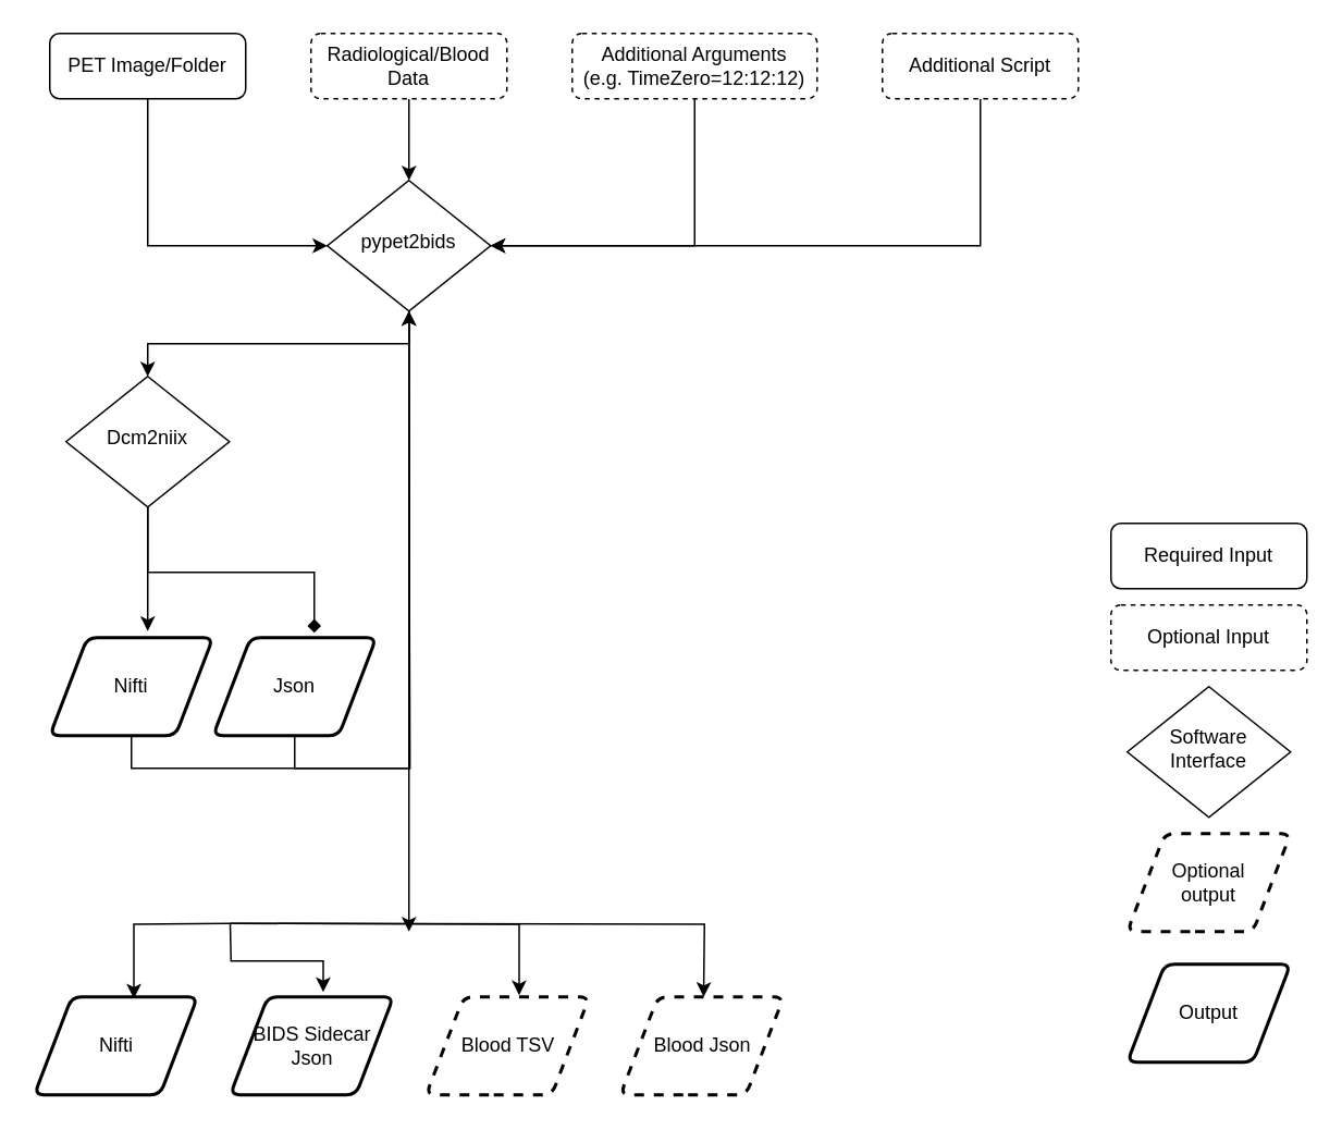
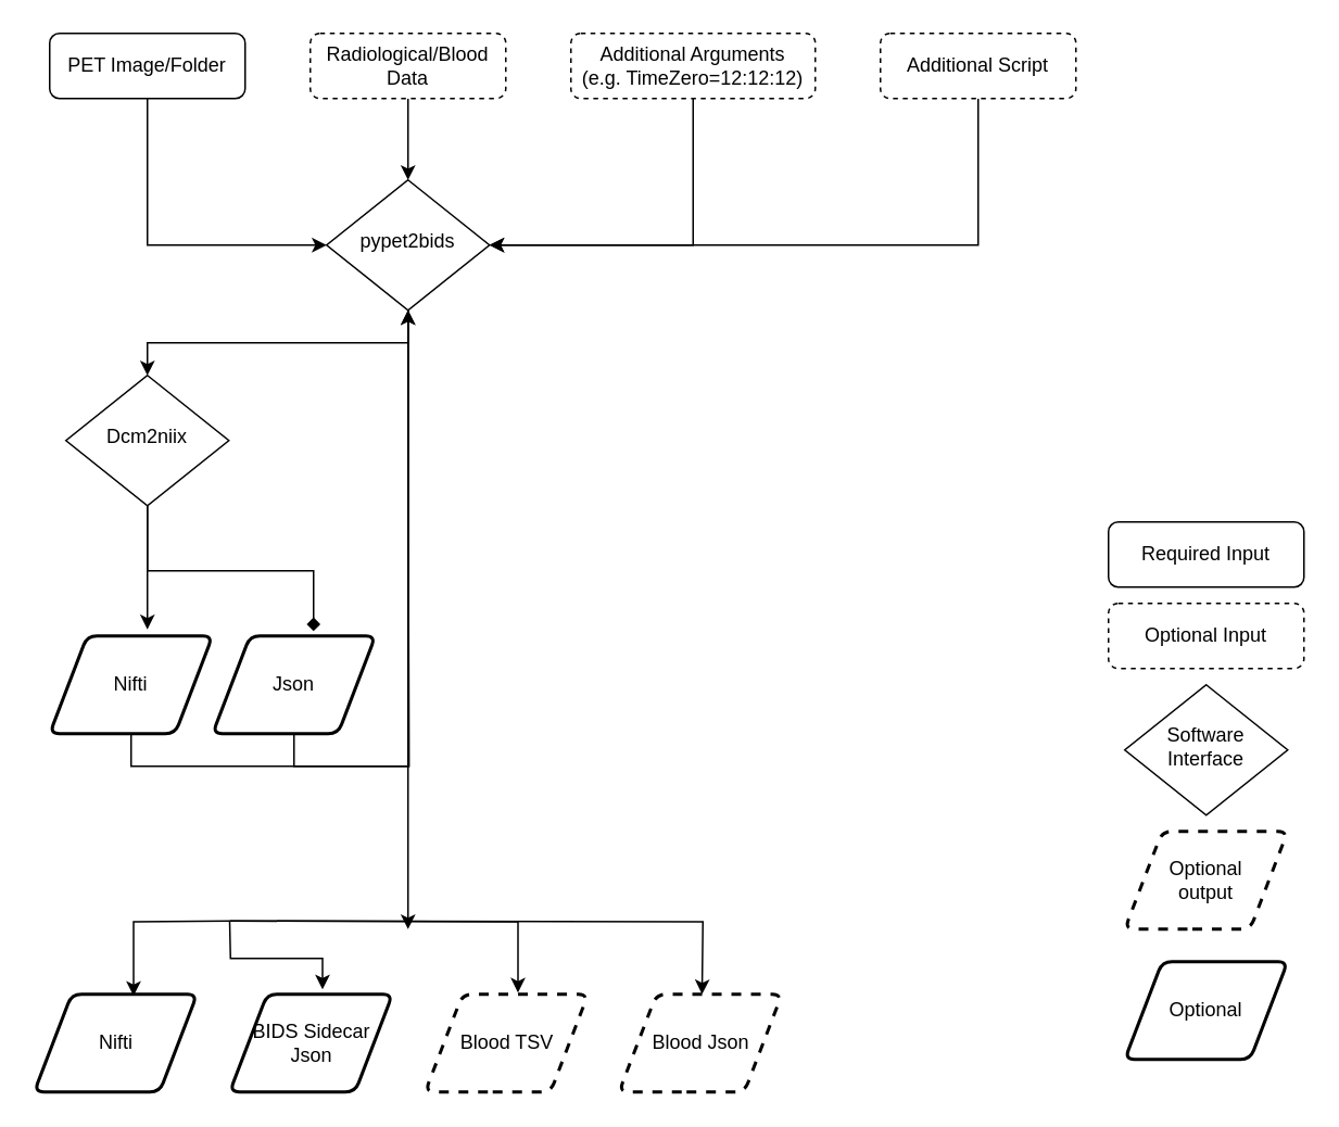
  <mxCell id="0" />
  <mxCell id="1" parent="0" />
  <mxCell id="2" style="edgeStyle=orthogonalEdgeStyle;rounded=0;orthogonalLoop=1;jettySize=auto;html=1;exitX=0.5;exitY=1;exitDx=0;exitDy=0;entryX=0.5;entryY=0;entryDx=0;entryDy=0;" edge="1" parent="1" source="3" target="6"><mxGeometry relative="1" as="geometry" /></mxCell>
  <mxCell id="3" value="Radiological/Blood Data" style="rounded=1;whiteSpace=wrap;html=1;fontSize=12;glass=0;strokeWidth=1;shadow=0;dashed=1;" parent="1" vertex="1"><mxGeometry x="190" y="20" width="120" height="40" as="geometry" /></mxCell>
  <mxCell id="4" style="edgeStyle=orthogonalEdgeStyle;rounded=0;orthogonalLoop=1;jettySize=auto;html=1;exitX=0.5;exitY=1;exitDx=0;exitDy=0;entryX=0.5;entryY=0;entryDx=0;entryDy=0;" edge="1" parent="1" source="6" target="9"><mxGeometry relative="1" as="geometry" /></mxCell>
  <mxCell id="5" style="edgeStyle=orthogonalEdgeStyle;rounded=0;orthogonalLoop=1;jettySize=auto;html=1;exitX=0.5;exitY=1;exitDx=0;exitDy=0;" edge="1" parent="1" source="6"><mxGeometry relative="1" as="geometry"><mxPoint x="250" y="570" as="targetPoint" /></mxGeometry></mxCell>
  <mxCell id="6" value="pypet2bids" style="rhombus;whiteSpace=wrap;html=1;shadow=0;fontFamily=Helvetica;fontSize=12;align=center;strokeWidth=1;spacing=6;spacingTop=-4;" parent="1" vertex="1"><mxGeometry x="200" y="110" width="100" height="80" as="geometry" /></mxCell>
  <mxCell id="7" style="edgeStyle=orthogonalEdgeStyle;rounded=0;orthogonalLoop=1;jettySize=auto;html=1;exitX=0.5;exitY=1;exitDx=0;exitDy=0;entryX=0.6;entryY=-0.067;entryDx=0;entryDy=0;entryPerimeter=0;" edge="1" parent="1" source="9" target="21"><mxGeometry relative="1" as="geometry" /></mxCell>
  <mxCell id="8" style="edgeStyle=orthogonalEdgeStyle;rounded=0;orthogonalLoop=1;jettySize=auto;html=1;exitX=0.5;exitY=1;exitDx=0;exitDy=0;entryX=0.62;entryY=-0.05;entryDx=0;entryDy=0;entryPerimeter=0;endArrow=diamond;" edge="1" parent="1" source="9" target="23"><mxGeometry relative="1" as="geometry" /></mxCell>
  <mxCell id="9" value="Dcm2niix" style="rhombus;whiteSpace=wrap;html=1;shadow=0;fontFamily=Helvetica;fontSize=12;align=center;strokeWidth=1;spacing=6;spacingTop=-4;" parent="1" vertex="1"><mxGeometry x="40" y="230" width="100" height="80" as="geometry" /></mxCell>
  <mxCell id="10" style="edgeStyle=orthogonalEdgeStyle;rounded=0;orthogonalLoop=1;jettySize=auto;html=1;exitX=0.5;exitY=1;exitDx=0;exitDy=0;entryX=0;entryY=0.5;entryDx=0;entryDy=0;" edge="1" parent="1" source="11" target="6"><mxGeometry relative="1" as="geometry" /></mxCell>
  <mxCell id="11" value="PET Image/Folder" style="rounded=1;whiteSpace=wrap;html=1;fontSize=12;glass=0;strokeWidth=1;shadow=0;" vertex="1" parent="1"><mxGeometry y="20" width="120" height="40" as="geometry" x="30" /></mxCell>
  <mxCell id="12" style="edgeStyle=orthogonalEdgeStyle;rounded=0;orthogonalLoop=1;jettySize=auto;html=1;exitX=0.5;exitY=1;exitDx=0;exitDy=0;entryX=1;entryY=0.5;entryDx=0;entryDy=0;" edge="1" parent="1" source="13" target="6"><mxGeometry relative="1" as="geometry" /></mxCell>
  <mxCell id="13" value="&lt;div&gt;Additional Arguments &lt;br&gt;&lt;/div&gt;&lt;div&gt;(e.g. TimeZero=12:12:12)&lt;/div&gt;" style="rounded=1;whiteSpace=wrap;html=1;fontSize=12;glass=0;strokeWidth=1;shadow=0;dashed=1;" vertex="1" parent="1"><mxGeometry x="350" y="20" width="150" height="40" as="geometry" /></mxCell>
  <mxCell id="14" style="edgeStyle=orthogonalEdgeStyle;rounded=0;orthogonalLoop=1;jettySize=auto;html=1;exitX=0.5;exitY=1;exitDx=0;exitDy=0;entryX=1;entryY=0.5;entryDx=0;entryDy=0;" edge="1" parent="1" source="15" target="6"><mxGeometry relative="1" as="geometry" /></mxCell>
  <mxCell id="15" value="Additional Script" style="rounded=1;whiteSpace=wrap;html=1;fontSize=12;glass=0;strokeWidth=1;shadow=0;dashed=1;" vertex="1" parent="1"><mxGeometry x="540" y="20" width="120" height="40" as="geometry" /></mxCell>
  <mxCell id="16" value="Optional Input" style="rounded=1;whiteSpace=wrap;html=1;fontSize=12;glass=0;strokeWidth=1;shadow=0;dashed=1;" vertex="1" parent="1"><mxGeometry x="680" y="370" width="120" height="40" as="geometry" /></mxCell>
  <mxCell id="17" value="Required Input" style="rounded=1;whiteSpace=wrap;html=1;fontSize=12;glass=0;strokeWidth=1;shadow=0;" vertex="1" parent="1"><mxGeometry x="680" y="320" width="120" height="40" as="geometry" /></mxCell>
  <mxCell id="18" value="&lt;div&gt;Software Interface&lt;br&gt;&lt;/div&gt;" style="rhombus;whiteSpace=wrap;html=1;shadow=0;fontFamily=Helvetica;fontSize=12;align=center;strokeWidth=1;spacing=6;spacingTop=-4;" vertex="1" parent="1"><mxGeometry x="690" y="420" width="100" height="80" as="geometry" /></mxCell>
  <mxCell id="19" value="&lt;div&gt;Optional &lt;br&gt;&lt;/div&gt;&lt;div&gt;output&lt;/div&gt;" style="shape=parallelogram;html=1;strokeWidth=2;perimeter=parallelogramPerimeter;whiteSpace=wrap;rounded=1;arcSize=12;size=0.23;dashed=1;" vertex="1" parent="1"><mxGeometry x="690" y="510" width="100" height="60" as="geometry" /></mxCell>
  <mxCell id="20" style="edgeStyle=orthogonalEdgeStyle;rounded=0;orthogonalLoop=1;jettySize=auto;html=1;exitX=0.5;exitY=1;exitDx=0;exitDy=0;" edge="1" parent="1" source="21"><mxGeometry relative="1" as="geometry"><mxPoint x="250" y="190" as="targetPoint" /></mxGeometry></mxCell>
  <mxCell id="21" value="Nifti" style="shape=parallelogram;html=1;strokeWidth=2;perimeter=parallelogramPerimeter;whiteSpace=wrap;rounded=1;arcSize=12;size=0.23;" vertex="1" parent="1"><mxGeometry y="390" width="100" height="60" as="geometry" x="30" /></mxCell>
  <mxCell id="22" style="edgeStyle=orthogonalEdgeStyle;rounded=0;orthogonalLoop=1;jettySize=auto;html=1;exitX=0.5;exitY=1;exitDx=0;exitDy=0;" edge="1" parent="1" source="23"><mxGeometry relative="1" as="geometry"><mxPoint x="250" y="190" as="targetPoint" /></mxGeometry></mxCell>
  <mxCell id="23" value="Json" style="shape=parallelogram;html=1;strokeWidth=2;perimeter=parallelogramPerimeter;whiteSpace=wrap;rounded=1;arcSize=12;size=0.23;" vertex="1" parent="1"><mxGeometry x="130" y="390" width="100" height="60" as="geometry" /></mxCell>
  <mxCell id="24" style="edgeStyle=orthogonalEdgeStyle;rounded=0;orthogonalLoop=1;jettySize=auto;html=1;exitX=0.5;exitY=1;exitDx=0;exitDy=0;entryX=0.61;entryY=0.017;entryDx=0;entryDy=0;entryPerimeter=0;" edge="1" parent="1" target="28"><mxGeometry relative="1" as="geometry"><mxPoint x="140.5" y="565" as="sourcePoint" /></mxGeometry></mxCell>
  <mxCell id="25" style="edgeStyle=orthogonalEdgeStyle;rounded=0;orthogonalLoop=1;jettySize=auto;html=1;exitX=0.5;exitY=1;exitDx=0;exitDy=0;entryX=0.57;entryY=-0.05;entryDx=0;entryDy=0;entryPerimeter=0;" edge="1" parent="1" target="29"><mxGeometry relative="1" as="geometry"><mxPoint x="140.5" y="565" as="sourcePoint" /></mxGeometry></mxCell>
  <mxCell id="26" style="edgeStyle=orthogonalEdgeStyle;rounded=0;orthogonalLoop=1;jettySize=auto;html=1;exitX=0.5;exitY=1;exitDx=0;exitDy=0;entryX=0.57;entryY=-0.017;entryDx=0;entryDy=0;entryPerimeter=0;" edge="1" parent="1" target="30"><mxGeometry relative="1" as="geometry"><mxPoint x="140.5" y="565" as="sourcePoint" /></mxGeometry></mxCell>
  <mxCell id="27" style="edgeStyle=orthogonalEdgeStyle;rounded=0;orthogonalLoop=1;jettySize=auto;html=1;exitX=0.5;exitY=1;exitDx=0;exitDy=0;entryX=0.5;entryY=0;entryDx=0;entryDy=0;" edge="1" parent="1"><mxGeometry relative="1" as="geometry"><mxPoint x="140.5" y="565" as="sourcePoint" /><mxPoint x="430.5" y="610" as="targetPoint" /></mxGeometry></mxCell>
  <mxCell id="28" value="Nifti" style="shape=parallelogram;html=1;strokeWidth=2;perimeter=parallelogramPerimeter;whiteSpace=wrap;rounded=1;arcSize=12;size=0.23;" vertex="1" parent="1"><mxGeometry x="20.5" y="610" width="100" height="60" as="geometry" /></mxCell>
  <mxCell id="29" value="BIDS Sidecar Json" style="shape=parallelogram;html=1;strokeWidth=2;perimeter=parallelogramPerimeter;whiteSpace=wrap;rounded=1;arcSize=12;size=0.23;" vertex="1" parent="1"><mxGeometry x="140.5" y="610" width="100" height="60" as="geometry" /></mxCell>
  <mxCell id="30" value="Blood TSV" style="shape=parallelogram;html=1;strokeWidth=2;perimeter=parallelogramPerimeter;whiteSpace=wrap;rounded=1;arcSize=12;size=0.23;dashed=1;" vertex="1" parent="1"><mxGeometry x="260.5" y="610" width="100" height="60" as="geometry" /></mxCell>
  <mxCell id="31" value="Blood Json" style="shape=parallelogram;html=1;strokeWidth=2;perimeter=parallelogramPerimeter;whiteSpace=wrap;rounded=1;arcSize=12;size=0.23;dashed=1;" vertex="1" parent="1"><mxGeometry x="379.5" y="610" width="100" height="60" as="geometry" /></mxCell>
- <mxCell id="32" value="Output" style="shape=parallelogram;html=1;strokeWidth=2;perimeter=parallelogramPerimeter;whiteSpace=wrap;rounded=1;arcSize=12;size=0.23;" vertex="1" parent="1"><mxGeometry x="690" y="590" width="100" height="60" as="geometry" /></mxCell>
+ <mxCell id="32" value="Optional" style="shape=parallelogram;html=1;strokeWidth=2;perimeter=parallelogramPerimeter;whiteSpace=wrap;rounded=1;arcSize=12;size=0.23;" vertex="1" parent="1"><mxGeometry x="690" y="590" width="100" height="60" as="geometry" /></mxCell>
